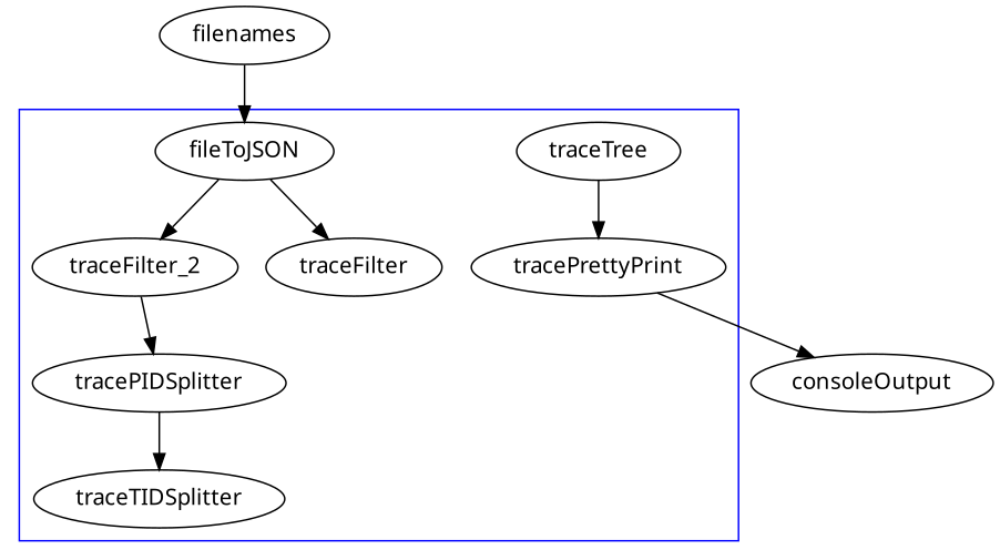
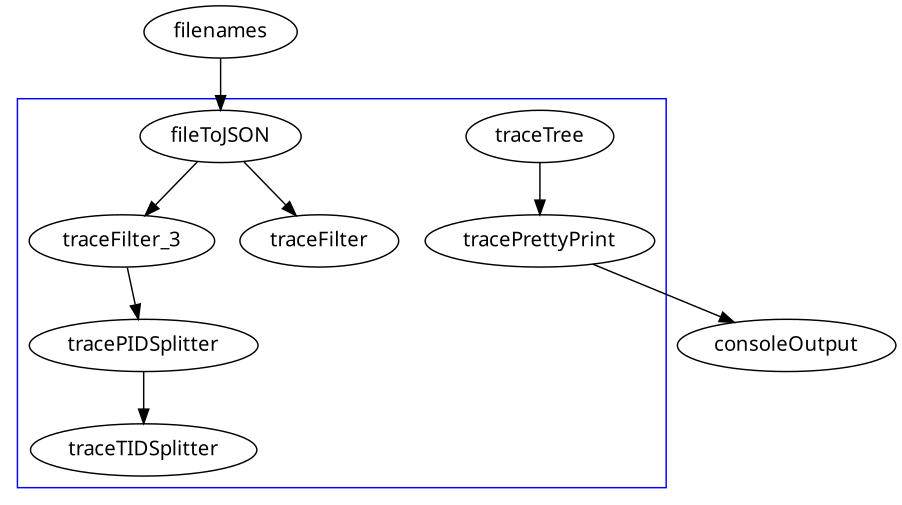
  digraph {
    fontname="Noto Sans"
    node [fontname="Noto Sans"]
    edge [fontname="Noto Sans"]
    n1 [label=traceFilter traceEvents="['Document::updateStyle','V8.Execute','CSSParserImpl::parseStyleSheet']"]
-   traceFilter_2 [stage=traceFilter]
+   traceFilter_2 [stage=traceFilter label=traceFilter_3]
    fileToJSON
    tracePIDSplitter
    traceTIDSplitter
    traceTree
    tracePrettyPrint [showTrace=false]
    consoleOutput
    filenames [RE=".*.trace.json"]
    subgraph cluster_1 {
      color=blue
      strategy=pipeline
      fileToJSON
      tracePIDSplitter
      traceTIDSplitter
      traceTree
      tracePrettyPrint
      subgraph sub_2 {
        color=blue
        strategy=pipeline
        n1
        traceFilter_2
      }
    }
    traceFilter_2 -> tracePIDSplitter
    fileToJSON -> n1
    fileToJSON -> traceFilter_2
    tracePIDSplitter -> traceTIDSplitter
    traceTree -> tracePrettyPrint
    tracePrettyPrint -> consoleOutput
    filenames -> fileToJSON
  }
